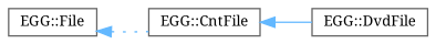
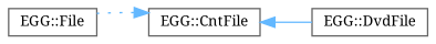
  digraph {
    fontname="Noto Serif"
    rankdir=LR
    node [color=grey40 fillcolor=white fontname="Noto Serif" fontsize=10 shape=box style=filled]
    edge [color=steelblue1 dir=back fontname="Noto Serif" fontsize=10 labelfontname=FreeMono labelfontsize=10]
    n1 [height=0.2 label="EGG::File" width=0.4]
    n2 [height=0.2 label="EGG::CntFile" width=0.4]
    n3 [height=0.2 label="EGG::DvdFile" width=0.4]
-   n1 -> n2 [style=dotted]
+   n2 -> n1 [style=dotted]
    n2 -> n3 [style=solid]
  }
